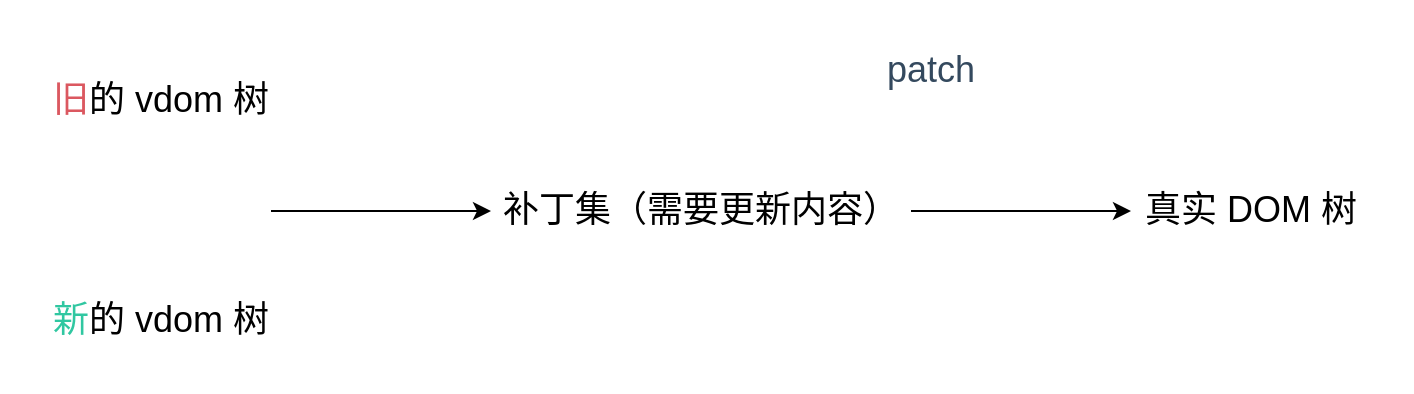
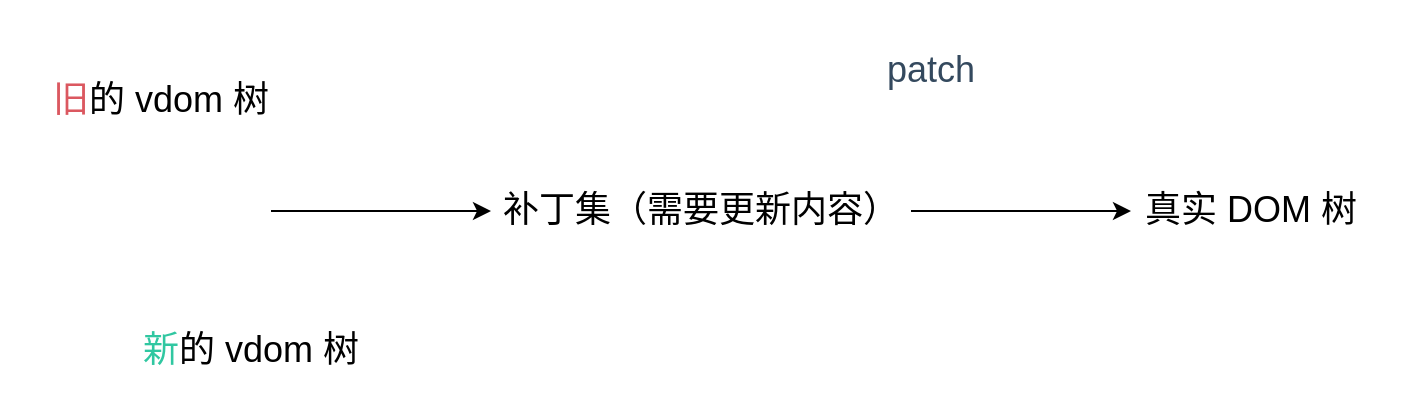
  <mxCell id="0" />
  <mxCell id="1" parent="0" />
  <mxCell id="2" value="&lt;font color=&quot;#db5860&quot;&gt;旧&lt;/font&gt;的 vdom 树" style="text;html=1;align=center;verticalAlign=middle;resizable=0;points=[];autosize=1;strokeColor=none;fillColor=none;fontSize=18;" vertex="1" parent="1"><mxGeometry x="20" y="35" width="120" height="30" as="geometry" /></mxCell>
- <mxCell id="3" value="&lt;font color=&quot;#30c7a1&quot;&gt;新&lt;/font&gt;的 vdom 树" style="text;html=1;align=center;verticalAlign=middle;resizable=0;points=[];autosize=1;strokeColor=none;fillColor=none;fontSize=18;" vertex="1" parent="1"><mxGeometry x="20" y="145" width="120" height="30" as="geometry" /></mxCell>
+ <mxCell id="3" value="&lt;font color=&quot;#30c7a1&quot;&gt;新&lt;/font&gt;的 vdom 树" style="text;html=1;align=center;verticalAlign=middle;resizable=0;points=[];autosize=1;strokeColor=none;fillColor=none;fontSize=18;" vertex="1" parent="1"><mxGeometry x="65" y="160" width="120" height="30" as="geometry" /></mxCell>
  <mxCell id="4" value="" style="endArrow=classic;html=1;fontSize=18;fontColor=#30C7A1;" edge="1" parent="1"><mxGeometry width="50" height="50" relative="1" as="geometry"><mxPoint x="135" y="105" as="sourcePoint" /><mxPoint x="245" y="105" as="targetPoint" /></mxGeometry></mxCell>
  <mxCell id="5" value="补丁集（需要更新内容）" style="text;html=1;align=center;verticalAlign=middle;resizable=0;points=[];autosize=1;strokeColor=none;fillColor=none;fontSize=18;fontColor=#000000;" vertex="1" parent="1"><mxGeometry x="245" y="90" width="210" height="30" as="geometry" /></mxCell>
  <mxCell id="6" value="" style="endArrow=classic;html=1;fontSize=18;fontColor=#30C7A1;" edge="1" parent="1"><mxGeometry width="50" height="50" relative="1" as="geometry"><mxPoint x="455" y="105" as="sourcePoint" /><mxPoint x="565" y="105" as="targetPoint" /></mxGeometry></mxCell>
  <mxCell id="7" value="patch" style="text;html=1;align=center;verticalAlign=middle;resizable=0;points=[];autosize=1;strokeColor=none;fillColor=none;fontSize=18;fontColor=#34495E;" vertex="1" parent="1"><mxGeometry x="435" y="20" width="60" height="30" as="geometry" /></mxCell>
  <mxCell id="8" value="真实 DOM 树" style="text;html=1;align=center;verticalAlign=middle;resizable=0;points=[];autosize=1;strokeColor=none;fillColor=none;fontSize=18;fontColor=#000000;" vertex="1" parent="1"><mxGeometry x="565" y="90" width="120" height="30" as="geometry" /></mxCell>
